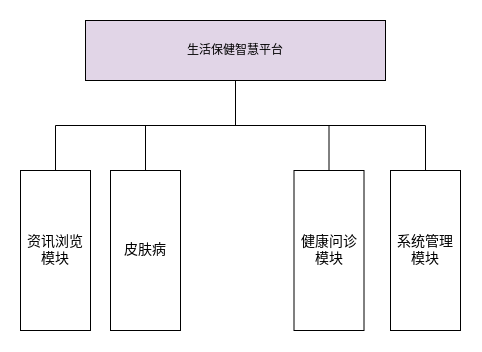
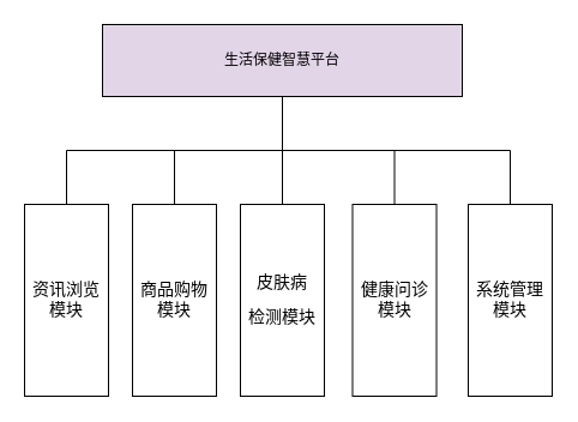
  <mxCell id="0" />
  <mxCell id="1" parent="0" />
  <mxCell id="2" value="生活保健智慧平台" style="rounded=0;whiteSpace=wrap;html=1;fillColor=#e1d5e7;" vertex="1" parent="1"><mxGeometry x="85" y="20" width="300" height="60" as="geometry" /></mxCell>
  <mxCell id="3" style="edgeStyle=orthogonalEdgeStyle;rounded=0;orthogonalLoop=1;jettySize=auto;html=1;exitX=0.5;exitY=0;exitDx=0;exitDy=0;entryX=0.5;entryY=1;entryDx=0;entryDy=0;endArrow=none;endFill=0;" edge="1" parent="1" source="4" target="2"><mxGeometry relative="1" as="geometry" /></mxCell>
  <mxCell id="4" value="&lt;p style=&quot;&quot; class=&quot;MsoNormal&quot;&gt;&lt;span style=&quot;mso-spacerun:'yes';font-family:宋体;mso-ascii-font-family:Calibri;&lt;br/&gt;mso-hansi-font-family:Calibri;mso-bidi-font-family:'Times New Roman';font-size:10.5pt;&lt;br/&gt;mso-font-kerning:1.0pt;&quot;&gt;资讯&lt;/span&gt;&lt;span style=&quot;mso-spacerun:'yes';font-family:宋体;mso-ascii-font-family:Calibri;&lt;br/&gt;mso-hansi-font-family:Calibri;mso-bidi-font-family:'Times New Roman';font-size:10.5pt;&lt;br/&gt;mso-font-kerning:1.0pt;&quot;&gt;浏览模块&lt;/span&gt;&lt;/p&gt;" style="rounded=0;whiteSpace=wrap;html=1;align=center;" vertex="1" parent="1"><mxGeometry x="20" y="170" width="70" height="160" as="geometry" /></mxCell>
  <mxCell id="5" style="edgeStyle=orthogonalEdgeStyle;rounded=0;orthogonalLoop=1;jettySize=auto;html=1;exitX=0.5;exitY=0;exitDx=0;exitDy=0;entryX=0.5;entryY=1;entryDx=0;entryDy=0;endArrow=none;endFill=0;" edge="1" parent="1" source="6" target="2"><mxGeometry relative="1" as="geometry" /></mxCell>
- <mxCell id="6" value="&lt;p style=&quot;&quot; class=&quot;MsoNormal&quot;&gt;&lt;font face=&quot;宋体&quot;&gt;&lt;span style=&quot;font-size: 14px;&quot;&gt;皮肤病&lt;/span&gt;&lt;/font&gt;&lt;/p&gt;" style="rounded=0;whiteSpace=wrap;html=1;align=center;" vertex="1" parent="1"><mxGeometry x="110" y="170" width="70" height="160" as="geometry" /></mxCell>
+ <mxCell id="6" value="&lt;p style=&quot;&quot; class=&quot;MsoNormal&quot;&gt;&lt;font face=&quot;宋体&quot;&gt;&lt;span style=&quot;font-size: 14px;&quot;&gt;商品购物模块&lt;/span&gt;&lt;/font&gt;&lt;/p&gt;" style="rounded=0;whiteSpace=wrap;html=1;align=center;" vertex="1" parent="1"><mxGeometry x="110" y="170" width="70" height="160" as="geometry" /></mxCell>
+ <mxCell id="7" style="edgeStyle=orthogonalEdgeStyle;rounded=0;orthogonalLoop=1;jettySize=auto;html=1;exitX=0.5;exitY=0;exitDx=0;exitDy=0;entryX=0.5;entryY=1;entryDx=0;entryDy=0;endArrow=none;endFill=0;" edge="1" parent="1" source="8" target="2"><mxGeometry relative="1" as="geometry" /></mxCell>
+ <mxCell id="8" value="&lt;p style=&quot;&quot; class=&quot;MsoNormal&quot;&gt;&lt;font face=&quot;宋体&quot;&gt;&lt;span style=&quot;font-size: 14px;&quot;&gt;皮肤病&lt;/span&gt;&lt;/font&gt;&lt;/p&gt;&lt;p style=&quot;&quot; class=&quot;MsoNormal&quot;&gt;&lt;font face=&quot;宋体&quot;&gt;&lt;span style=&quot;font-size: 14px;&quot;&gt;检测模块&lt;/span&gt;&lt;/font&gt;&lt;/p&gt;" style="rounded=0;whiteSpace=wrap;html=1;align=center;" vertex="1" parent="1"><mxGeometry x="200" y="170" width="70" height="160" as="geometry" /></mxCell>
  <mxCell id="9" style="edgeStyle=orthogonalEdgeStyle;rounded=0;orthogonalLoop=1;jettySize=auto;html=1;exitX=0.5;exitY=0;exitDx=0;exitDy=0;entryX=0.5;entryY=1;entryDx=0;entryDy=0;endArrow=none;endFill=0;" edge="1" parent="1" source="10" target="2"><mxGeometry relative="1" as="geometry" /></mxCell>
  <mxCell id="10" value="&lt;p style=&quot;&quot; class=&quot;MsoNormal&quot;&gt;&lt;font face=&quot;宋体&quot;&gt;&lt;span style=&quot;font-size: 14px;&quot;&gt;健康问诊模块&lt;/span&gt;&lt;/font&gt;&lt;/p&gt;" style="rounded=0;whiteSpace=wrap;html=1;align=center;" vertex="1" parent="1"><mxGeometry x="293.5" y="170" width="70" height="160" as="geometry" /></mxCell>
  <mxCell id="11" style="edgeStyle=orthogonalEdgeStyle;rounded=0;orthogonalLoop=1;jettySize=auto;html=1;exitX=0.5;exitY=0;exitDx=0;exitDy=0;entryX=0.5;entryY=1;entryDx=0;entryDy=0;endArrow=none;endFill=0;" edge="1" parent="1" source="12" target="2"><mxGeometry relative="1" as="geometry" /></mxCell>
  <mxCell id="12" value="&lt;p style=&quot;&quot; class=&quot;MsoNormal&quot;&gt;&lt;font face=&quot;宋体&quot;&gt;&lt;span style=&quot;font-size: 14px;&quot;&gt;系统管理模块&lt;/span&gt;&lt;/font&gt;&lt;/p&gt;" style="rounded=0;whiteSpace=wrap;html=1;align=center;" vertex="1" parent="1"><mxGeometry x="390" y="170" width="70" height="160" as="geometry" /></mxCell>
